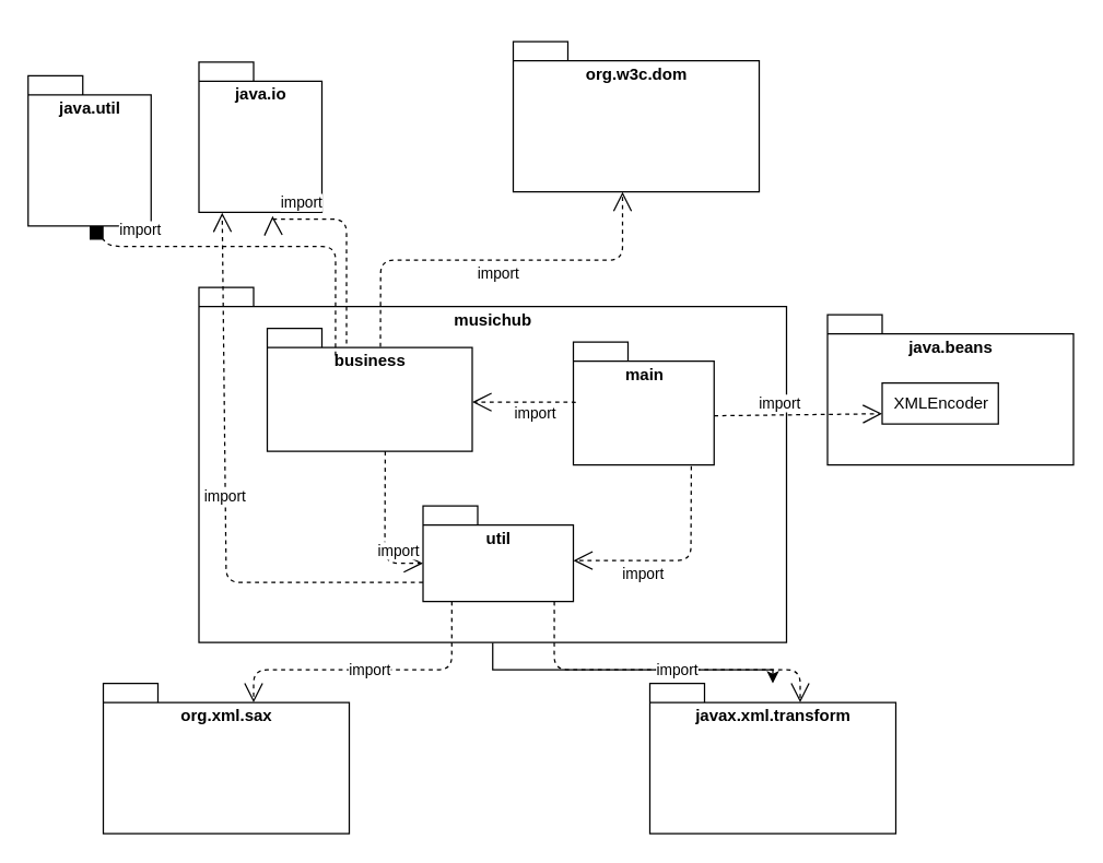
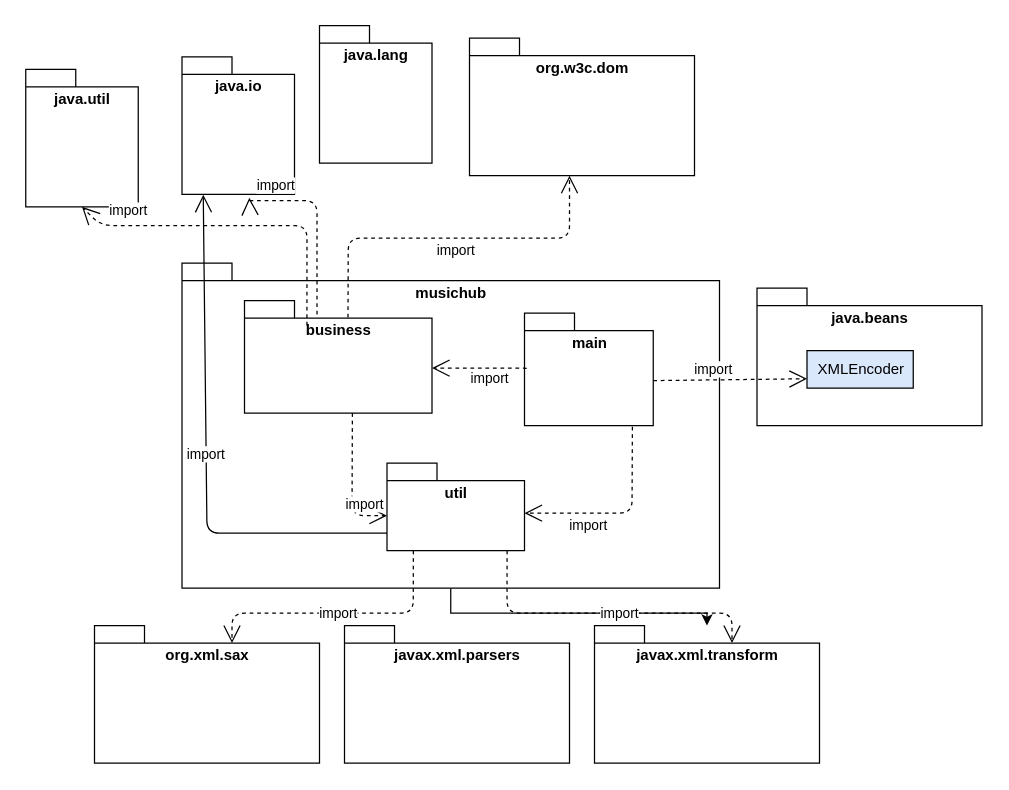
  <mxCell id="0" />
  <mxCell id="1" parent="0" />
  <mxCell id="2" value="" style="edgeStyle=orthogonalEdgeStyle;rounded=0;orthogonalLoop=1;jettySize=auto;html=1;" edge="1" parent="1" source="3" target="21"><mxGeometry relative="1" as="geometry" /></mxCell>
  <mxCell id="3" value="musichub" style="shape=folder;fontStyle=1;spacingTop=10;tabWidth=40;tabHeight=14;tabPosition=left;html=1;align=center;verticalAlign=top;" vertex="1" parent="1"><mxGeometry x="145" y="210" width="430" height="260" as="geometry" /></mxCell>
  <mxCell id="4" value="business" style="shape=folder;fontStyle=1;spacingTop=10;tabWidth=40;tabHeight=14;tabPosition=left;html=1;align=center;verticalAlign=top;" vertex="1" parent="1"><mxGeometry x="195" y="240" width="150" height="90" as="geometry" /></mxCell>
  <mxCell id="5" value="main" style="shape=folder;fontStyle=1;spacingTop=10;tabWidth=40;tabHeight=14;tabPosition=left;html=1;align=center;verticalAlign=top;" vertex="1" parent="1"><mxGeometry x="419" y="250" width="103" height="90" as="geometry" /></mxCell>
  <mxCell id="6" value="util" style="shape=folder;fontStyle=1;spacingTop=10;tabWidth=40;tabHeight=14;tabPosition=left;html=1;align=center;verticalAlign=top;" vertex="1" parent="1"><mxGeometry x="309" y="370" width="110" height="70" as="geometry" /></mxCell>
  <mxCell id="7" value="java.io" style="shape=folder;fontStyle=1;spacingTop=10;tabWidth=40;tabHeight=14;tabPosition=left;html=1;align=center;verticalAlign=top;" vertex="1" parent="1"><mxGeometry x="145" y="45" width="90" height="110" as="geometry" /></mxCell>
  <mxCell id="8" value="import" style="endArrow=open;endSize=12;dashed=1;html=1;entryX=0.017;entryY=0.49;entryDx=0;entryDy=0;entryPerimeter=0;exitX=0.017;exitY=0.49;exitDx=0;exitDy=0;exitPerimeter=0;" edge="1" parent="1" source="5"><mxGeometry x="-0.214" y="8" width="160" relative="1" as="geometry"><mxPoint x="495" y="294.29" as="sourcePoint" /><mxPoint x="345" y="294" as="targetPoint" /><mxPoint as="offset" /></mxGeometry></mxCell>
  <mxCell id="9" value="import" style="endArrow=open;endSize=12;dashed=1;html=1;entryX=0.838;entryY=1.009;entryDx=0;entryDy=0;entryPerimeter=0;exitX=0.838;exitY=1.009;exitDx=0;exitDy=0;exitPerimeter=0;" edge="1" parent="1" source="5"><mxGeometry x="0.336" y="10" width="160" relative="1" as="geometry"><mxPoint x="505" y="340" as="sourcePoint" /><mxPoint x="419" y="410" as="targetPoint" /><Array as="points"><mxPoint x="505" y="410" /></Array><mxPoint as="offset" /></mxGeometry></mxCell>
  <mxCell id="10" value="import" style="endArrow=open;endSize=12;dashed=1;html=1;entryX=0.599;entryY=1.024;entryDx=0;entryDy=0;entryPerimeter=0;" edge="1" parent="1" target="7"><mxGeometry x="0.679" y="-12" width="160" relative="1" as="geometry"><mxPoint x="253" y="251" as="sourcePoint" /><mxPoint x="325" y="190" as="targetPoint" /><Array as="points"><mxPoint x="253" y="160" /><mxPoint x="199" y="160" /></Array><mxPoint as="offset" /></mxGeometry></mxCell>
  <mxCell id="11" value="org.w3c.dom" style="shape=folder;fontStyle=1;spacingTop=10;tabWidth=40;tabHeight=14;tabPosition=left;html=1;align=center;verticalAlign=top;" vertex="1" parent="1"><mxGeometry x="375" y="30" width="180" height="110" as="geometry" /></mxCell>
  <mxCell id="12" value="import" style="endArrow=open;endSize=12;dashed=1;html=1;entryX=0.599;entryY=1.024;entryDx=0;entryDy=0;entryPerimeter=0;exitX=0.552;exitY=0.15;exitDx=0;exitDy=0;exitPerimeter=0;" edge="1" parent="1" source="4"><mxGeometry x="0.036" y="-10" width="160" relative="1" as="geometry"><mxPoint x="285" y="190" as="sourcePoint" /><mxPoint x="455" y="140" as="targetPoint" /><mxPoint as="offset" /><Array as="points"><mxPoint x="278" y="190" /><mxPoint x="455" y="190" /></Array></mxGeometry></mxCell>
+ <mxCell id="13" value="java.lang" style="shape=folder;fontStyle=1;spacingTop=10;tabWidth=40;tabHeight=14;tabPosition=left;html=1;align=center;verticalAlign=top;" vertex="1" parent="1"><mxGeometry x="255" y="20" width="90" height="110" as="geometry" /></mxCell>
  <mxCell id="14" value="import" style="endArrow=open;endSize=12;dashed=1;html=1;entryX=0;entryY=0;entryDx=0;entryDy=42;entryPerimeter=0;exitX=0;exitY=0;exitDx=0;exitDy=42;exitPerimeter=0;" edge="1" parent="1" target="6"><mxGeometry x="0.336" y="10" width="160" relative="1" as="geometry"><mxPoint x="281.314" y="330" as="sourcePoint" /><mxPoint x="195" y="399.19" as="targetPoint" /><Array as="points"><mxPoint x="281" y="412" /></Array><mxPoint as="offset" /></mxGeometry></mxCell>
  <mxCell id="15" value="java.util" style="shape=folder;fontStyle=1;spacingTop=10;tabWidth=40;tabHeight=14;tabPosition=left;html=1;align=center;verticalAlign=top;" vertex="1" parent="1"><mxGeometry x="20" y="55" width="90" height="110" as="geometry" /></mxCell>
- <mxCell id="16" value="import" style="endArrow=diamond;endSize=12;dashed=1;html=1;entryX=0.5;entryY=1;entryDx=0;entryDy=0;entryPerimeter=0;exitX=0.333;exitY=0.222;exitDx=0;exitDy=0;exitPerimeter=0;" edge="1" parent="1" source="4" target="15"><mxGeometry x="0.679" y="-12" width="160" relative="1" as="geometry"><mxPoint x="235" y="250" as="sourcePoint" /><mxPoint x="180.91" y="141.64" as="targetPoint" /><Array as="points"><mxPoint x="245" y="180" /><mxPoint x="80" y="180" /></Array><mxPoint as="offset" /></mxGeometry></mxCell>
+ <mxCell id="16" value="import" style="endArrow=open;endSize=12;dashed=1;html=1;entryX=0.5;entryY=1;entryDx=0;entryDy=0;entryPerimeter=0;exitX=0.333;exitY=0.222;exitDx=0;exitDy=0;exitPerimeter=0;" edge="1" parent="1" source="4" target="15"><mxGeometry x="0.679" y="-12" width="160" relative="1" as="geometry"><mxPoint x="235" y="250" as="sourcePoint" /><mxPoint x="180.91" y="141.64" as="targetPoint" /><Array as="points"><mxPoint x="245" y="180" /><mxPoint x="80" y="180" /></Array><mxPoint as="offset" /></mxGeometry></mxCell>
  <mxCell id="17" value="java.beans" style="shape=folder;fontStyle=1;spacingTop=10;tabWidth=40;tabHeight=14;tabPosition=left;html=1;align=center;verticalAlign=top;" vertex="1" parent="1"><mxGeometry x="605" y="230" width="180" height="110" as="geometry" /></mxCell>
  <mxCell id="18" value="import" style="endArrow=open;endSize=12;dashed=1;html=1;entryX=0;entryY=0.75;entryDx=0;entryDy=0;exitX=0.017;exitY=0.49;exitDx=0;exitDy=0;exitPerimeter=0;" edge="1" parent="1" target="19"><mxGeometry x="-0.214" y="8" width="160" relative="1" as="geometry"><mxPoint x="522" y="304" as="sourcePoint" /><mxPoint x="597.751" y="304.1" as="targetPoint" /><mxPoint as="offset" /></mxGeometry></mxCell>
- <mxCell id="19" value="XMLEncoder" style="html=1;align=center;" vertex="1" parent="1"><mxGeometry x="645" y="280" width="85" height="30" as="geometry" /></mxCell>
+ <mxCell id="19" value="XMLEncoder" style="html=1;align=center;fillColor=#dae8fc;" vertex="1" parent="1"><mxGeometry x="645" y="280" width="85" height="30" as="geometry" /></mxCell>
+ <mxCell id="20" value="javax.xml.parsers" style="shape=folder;fontStyle=1;spacingTop=10;tabWidth=40;tabHeight=14;tabPosition=left;html=1;align=center;verticalAlign=top;" vertex="1" parent="1"><mxGeometry x="275" y="500" width="180" height="110" as="geometry" /></mxCell>
  <mxCell id="21" value="javax.xml.transform" style="shape=folder;fontStyle=1;spacingTop=10;tabWidth=40;tabHeight=14;tabPosition=left;html=1;align=center;verticalAlign=top;" vertex="1" parent="1"><mxGeometry x="475" y="500" width="180" height="110" as="geometry" /></mxCell>
  <mxCell id="22" value="import" style="endArrow=open;endSize=12;dashed=1;html=1;exitX=0.5;exitY=1;exitDx=0;exitDy=0;exitPerimeter=0;entryX=0;entryY=0;entryDx=110;entryDy=14;entryPerimeter=0;" edge="1" parent="1" target="21"><mxGeometry x="0.102" width="160" relative="1" as="geometry"><mxPoint x="405.08" y="440" as="sourcePoint" /><mxPoint x="405" y="512.65" as="targetPoint" /><Array as="points"><mxPoint x="405" y="490" /><mxPoint x="585" y="490" /></Array><mxPoint as="offset" /></mxGeometry></mxCell>
  <mxCell id="23" value="org.xml.sax" style="shape=folder;fontStyle=1;spacingTop=10;tabWidth=40;tabHeight=14;tabPosition=left;html=1;align=center;verticalAlign=top;" vertex="1" parent="1"><mxGeometry x="75" y="500" width="180" height="110" as="geometry" /></mxCell>
  <mxCell id="24" value="import" style="endArrow=open;endSize=12;dashed=1;html=1;exitX=0.5;exitY=1;exitDx=0;exitDy=0;exitPerimeter=0;entryX=0;entryY=0;entryDx=110;entryDy=14;entryPerimeter=0;" edge="1" parent="1" target="23"><mxGeometry width="160" relative="1" as="geometry"><mxPoint x="330.08" y="440" as="sourcePoint" /><mxPoint x="330" y="512.65" as="targetPoint" /><Array as="points"><mxPoint x="330" y="490" /><mxPoint x="185" y="490" /></Array></mxGeometry></mxCell>
- <mxCell id="25" value="import" style="endArrow=open;endSize=12;dashed=1;html=1;exitX=0;exitY=0;exitDx=0;exitDy=56;exitPerimeter=0;entryX=0.189;entryY=1.002;entryDx=0;entryDy=0;entryPerimeter=0;" edge="1" parent="1" source="6" target="7"><mxGeometry width="160" relative="1" as="geometry"><mxPoint x="373.92" y="522.65" as="sourcePoint" /><mxPoint x="374" y="450" as="targetPoint" /><Array as="points"><mxPoint x="165" y="426" /></Array></mxGeometry></mxCell>
+ <mxCell id="25" value="import" style="endArrow=open;endSize=12;dashed=0;html=1;exitX=0;exitY=0;exitDx=0;exitDy=56;exitPerimeter=0;entryX=0.189;entryY=1.002;entryDx=0;entryDy=0;entryPerimeter=0;" edge="1" parent="1" source="6" target="7"><mxGeometry width="160" relative="1" as="geometry"><mxPoint x="373.92" y="522.65" as="sourcePoint" /><mxPoint x="374" y="450" as="targetPoint" /><Array as="points"><mxPoint x="165" y="426" /></Array></mxGeometry></mxCell>
